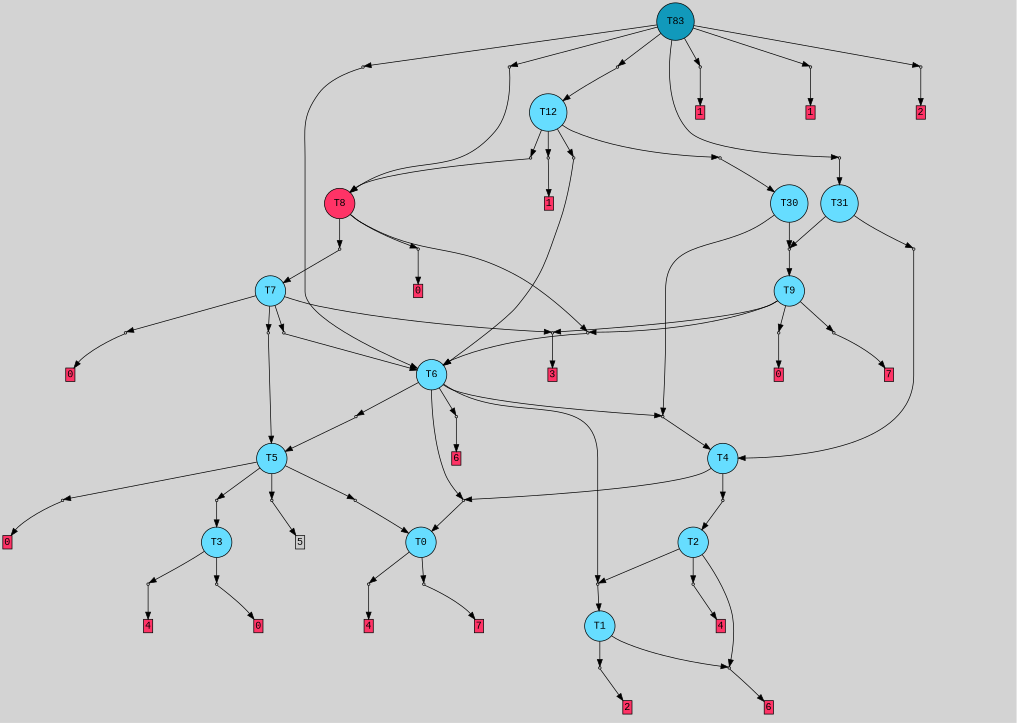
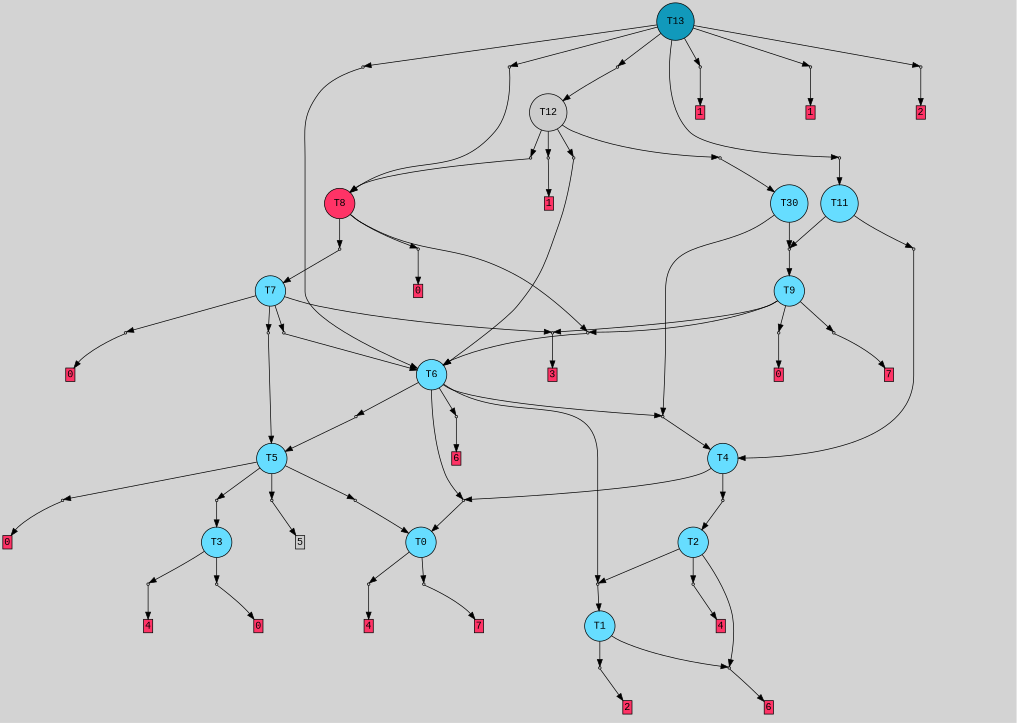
  digraph {
    bgcolor=lightgray
    fontname="Liberation Mono"
    node [fillcolor="#cccccc" fontname="Liberation Mono" shape=box style=filled]
    edge [fontname="Liberation Mono"]
-   T13 [fillcolor="#1199bb" shape=circle label=T83]
+   T13 [fillcolor="#1199bb" shape=circle]
    P32 [shape=point]
    P33 [shape=point]
    P34 [shape=point]
    P35 [shape=point]
    P36 [shape=point]
    P37 [shape=point]
    P38 [shape=point]
    T0 [fillcolor="#66ddff" shape=circle]
    P0 [shape=point]
    P1 [shape=point]
    n12 [label="1|0&4|0#2|6&#92;n" style=invis fillcolor=""]
    n13 [fillcolor="#ff3366" height=0 label=4 margin=0.03 width=0]
    n14 [label="1|0&1|4#4|3&#92;n" style=invis fillcolor=""]
    n15 [fillcolor="#ff3366" height=0 label=7 margin=0.03 width=0]
    T1 [fillcolor="#66ddff" shape=circle]
    P2 [shape=point]
    P3 [shape=point]
    n19 [label="5|0&3|4#4|7&#92;n" style=invis fillcolor=""]
    n20 [fillcolor="#ff3366" height=0 label=2 margin=0.03 width=0]
    n21 [label="3|0&1|7#1|5&#92;n" style=invis fillcolor=""]
    n22 [fillcolor="#ff3366" height=0 label=6 margin=0.03 width=0]
    T2 [fillcolor="#66ddff" shape=circle]
    P4 [shape=point]
    P5 [shape=point]
    n26 [label="3|0&4|5#3|0&#92;n" style=invis fillcolor=""]
    n27 [label="8|0&3|3#1|6&#92;n" style=invis fillcolor=""]
    n28 [fillcolor="#ff3366" height=0 label=4 margin=0.03 width=0]
    T3 [fillcolor="#66ddff" shape=circle]
    P6 [shape=point]
    P7 [shape=point]
    n32 [label="8|0&3|3#1|6&#92;n" style=invis fillcolor=""]
    n33 [fillcolor="#ff3366" height=0 label=4 margin=0.03 width=0]
    n34 [label="1|0&3|3#1|7&#92;n" style=invis fillcolor=""]
    n35 [fillcolor="#ff3366" height=0 label=0 margin=0.03 width=0]
    T4 [fillcolor="#66ddff" shape=circle]
    P8 [shape=point]
    P9 [shape=point]
    n39 [label="1|0&1|2#4|3&#92;n" style=invis fillcolor=""]
    n40 [label="2|0&4|6#3|0&#92;n" style=invis fillcolor=""]
    T5 [fillcolor="#66ddff" shape=circle]
    P10 [shape=point]
    P11 [shape=point]
    P12 [shape=point]
    P13 [shape=point]
    n46 [label="4|0&1|3#2|3&#92;n" style=invis fillcolor=""]
    n47 [fillcolor="#ff3366" height=0 label=0 margin=0.03 width=0]
    n48 [label="4|0&1|7#1|0&#92;n" style=invis fillcolor=""]
    n49 [label="2|0&4|6#3|0&#92;n" style=invis fillcolor=""]
    I13 [style=invis fillcolor=""]
    n51 [height=0 label=5 margin=0.03 width=0]
    T6 [fillcolor="#66ddff" shape=circle]
    P14 [shape=point]
    P15 [shape=point]
    P16 [shape=point]
    n56 [label="2|0&2|2#3|0&#92;n" style=invis fillcolor=""]
    n57 [fillcolor="#ff3366" height=0 label=6 margin=0.03 width=0]
    n58 [label="4|0&4|2#0|4&#92;n" style=invis fillcolor=""]
    n59 [label="8|0&3|1#0|7&#92;n" style=invis fillcolor=""]
    T7 [fillcolor="#66ddff" shape=circle]
    P17 [shape=point]
    P18 [shape=point]
    P19 [shape=point]
    P20 [shape=point]
    n65 [label="4|0&4|6#2|7&#92;n" style=invis fillcolor=""]
    n66 [fillcolor="#ff3366" height=0 label=3 margin=0.03 width=0]
    n67 [label="2|0&1|0#3|5&#92;n" style=invis fillcolor=""]
    n68 [fillcolor="#ff3366" height=0 label=0 margin=0.03 width=0]
    n69 [label="1|0&1|1#4|1&#92;n" style=invis fillcolor=""]
    n70 [label="4|0&4|7#0|4&#92;n" style=invis fillcolor=""]
    T8 [fillcolor="#ff3366" shape=circle]
    P21 [shape=point]
    P22 [shape=point]
    P23 [shape=point]
    n75 [label="1|0&1|2#4|1&#92;n" style=invis fillcolor=""]
    n76 [label="2|0&2|0#1|3&#92;n" style=invis fillcolor=""]
    n77 [label="2|0&1|0#3|5&#92;n" style=invis fillcolor=""]
    n78 [fillcolor="#ff3366" height=0 label=0 margin=0.03 width=0]
    T9 [fillcolor="#66ddff" shape=circle]
    P24 [shape=point]
    P25 [shape=point]
    n82 [label="2|0&1|0#3|5&#92;n" style=invis fillcolor=""]
    n83 [fillcolor="#ff3366" height=0 label=0 margin=0.03 width=0]
    n84 [label="3|0&3|1#0|5&#92;n" style=invis fillcolor=""]
    n85 [fillcolor="#ff3366" height=0 label=7 margin=0.03 width=0]
    n86 [fillcolor="#66ddff" label=T30 shape=circle]
    P26 [shape=point]
    n88 [label="1|0&1|2#4|3&#92;n" style=invis fillcolor=""]
-   T11 [fillcolor="#66ddff" shape=circle label=T31]
+   T11 [fillcolor="#66ddff" shape=circle]
    P27 [shape=point]
    n91 [label="8|0&3|1#0|7&#92;n" style=invis fillcolor=""]
-   T12 [fillcolor="#66ddff" shape=circle]
+   T12 [shape=circle]
    P28 [shape=point]
    P29 [shape=point]
    P30 [shape=point]
    P31 [shape=point]
    n97 [label="2|0&1|0#3|1&#92;n" style=invis fillcolor=""]
    n98 [label="4|3&2|4#4|6&#92;n2|5&2|6#0|3&#92;n1|0&0|5#3|3&#92;n" style=invis fillcolor=""]
    n99 [label="1|0&4|3#3|0&#92;n" style=invis fillcolor=""]
    n100 [fillcolor="#ff3366" height=0 label=1 margin=0.03 width=0]
    n101 [label="1|0&1|2#4|2&#92;n" style=invis fillcolor=""]
    n102 [label="2|0&1|0#3|1&#92;n" style=invis fillcolor=""]
    n103 [label="1|0&1|2#4|2&#92;n" style=invis fillcolor=""]
    n104 [label="2|0&4|4#3|0&#92;n" style=invis fillcolor=""]
    n105 [label="1|0&0|4#1|4&#92;n1|0&4|6#0|0&#92;n" style=invis fillcolor=""]
    n106 [fillcolor="#ff3366" height=0 label=1 margin=0.03 width=0]
    n107 [label="2|0&1|3#3|5&#92;n" style=invis fillcolor=""]
    n108 [fillcolor="#ff3366" height=0 label=1 margin=0.03 width=0]
    n109 [label="8|0&1|6#3|6&#92;n" style=invis fillcolor=""]
    n110 [label="3|0&3|2#0|5&#92;n" style=invis fillcolor=""]
    n111 [fillcolor="#ff3366" height=0 label=2 margin=0.03 width=0]
    subgraph sub_1 {
      rank=same
      T13
    }
    T13 -> P32
    T13 -> P33
    T13 -> P34
    T13 -> P35
    T13 -> P36
    T13 -> P37
    T13 -> P38
    P32 -> T8
    P32 -> n102 [style=invis]
    P33 -> T6
    P33 -> n103 [style=invis]
    P34 -> T11
    P34 -> n104 [style=invis]
    P35 -> n105 [style=invis]
    P35 -> n106
    P36 -> n107 [style=invis]
    P36 -> n108
    P37 -> T12
    P37 -> n109 [style=invis]
    P38 -> n110 [style=invis]
    P38 -> n111
    T0 -> P0
    T0 -> P1
    P0 -> n12 [style=invis]
    P0 -> n13
    P1 -> n14 [style=invis]
    P1 -> n15
    T1 -> P2
    T1 -> P3
    P2 -> n19 [style=invis]
    P2 -> n20
    P3 -> n21 [style=invis]
    P3 -> n22
    T2 -> P3
    T2 -> P4
    T2 -> P5
    P4 -> T1
    P4 -> n26 [style=invis]
    P5 -> n27 [style=invis]
    P5 -> n28
    T3 -> P6
    T3 -> P7
    P6 -> n32 [style=invis]
    P6 -> n33
    P7 -> n34 [style=invis]
    P7 -> n35
    T4 -> P8
    T4 -> P9
    P8 -> T2
    P8 -> n39 [style=invis]
    P9 -> T0
    P9 -> n40 [style=invis]
    T5 -> P10
    T5 -> P11
    T5 -> P12
    T5 -> P13
    P10 -> n46 [style=invis]
    P10 -> n47
    P11 -> T3
    P11 -> n48 [style=invis]
    P12 -> T0
    P12 -> n49 [style=invis]
    P13 -> I13 [style=invis]
    P13 -> n51
    T6 -> P4
    T6 -> P9
    T6 -> P14
    T6 -> P15
    T6 -> P16
    P14 -> n56 [style=invis]
    P14 -> n57
    P15 -> T5
    P15 -> n58 [style=invis]
    P16 -> T4
    P16 -> n59 [style=invis]
    T7 -> P17
    T7 -> P18
    T7 -> P19
    T7 -> P20
    P17 -> n65 [style=invis]
    P17 -> n66
    P18 -> n67 [style=invis]
    P18 -> n68
    P19 -> T6
    P19 -> n69 [style=invis]
    P20 -> T5
    P20 -> n70 [style=invis]
    T8 -> P21
    T8 -> P22
    T8 -> P23
    P21 -> T6
    P21 -> n75 [style=invis]
    P22 -> T7
    P22 -> n76 [style=invis]
    P23 -> n77 [style=invis]
    P23 -> n78
    T9 -> P17
    T9 -> P21
    T9 -> P24
    T9 -> P25
    P24 -> n82 [style=invis]
    P24 -> n83
    P25 -> n84 [style=invis]
    P25 -> n85
    n86 -> P16
    n86 -> P26
    P26 -> T9
    P26 -> n88 [style=invis]
    T11 -> P26
    T11 -> P27
    P27 -> T4
    P27 -> n91 [style=invis]
    T12 -> P28
    T12 -> P29
    T12 -> P30
    T12 -> P31
    P28 -> T8
    P28 -> n97 [style=invis]
    P29 -> n86
    P29 -> n98 [style=invis]
    P30 -> n99 [style=invis]
    P30 -> n100
    P31 -> T6
    P31 -> n101 [style=invis]
  }
